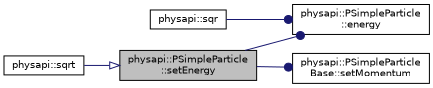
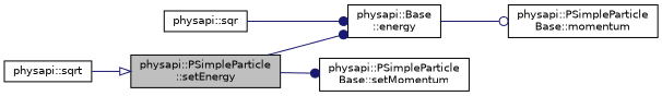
  digraph {
    rankdir=LR
    node [color=black fillcolor=white fontname=Helvetica fontsize=10 shape=record style=filled]
    edge [arrowhead=dot color=midnightblue fontname=Helvetica fontsize=10 labelfontname=Helvetica labelfontsize=10 style=solid]
    n1 [fillcolor=grey75 fontcolor=black height=0.2 label="physapi::PSimpleParticle\l::setEnergy" width=0.4]
-   n2 [height=0.2 label="physapi::PSimpleParticle\l::energy" width=0.4]
+   n2 [height=0.2 label="physapi::Base\l::energy" width=0.4]
    n3 [height=0.2 label="physapi::PSimpleParticle\lBase::setMomentum" width=0.4]
+   n4 [height=0.2 label="physapi::PSimpleParticle\lBase::momentum" width=0.4]
    n5 [height=0.2 label="physapi::sqrt" width=0.4]
    n6 [height=0.2 label="physapi::sqr" width=0.4]
    n1 -> n2
    n1 -> n3
+   n2 -> n4 [arrowhead=odot]
    n5 -> n1 [arrowhead=onormal]
    n6 -> n2
  }
